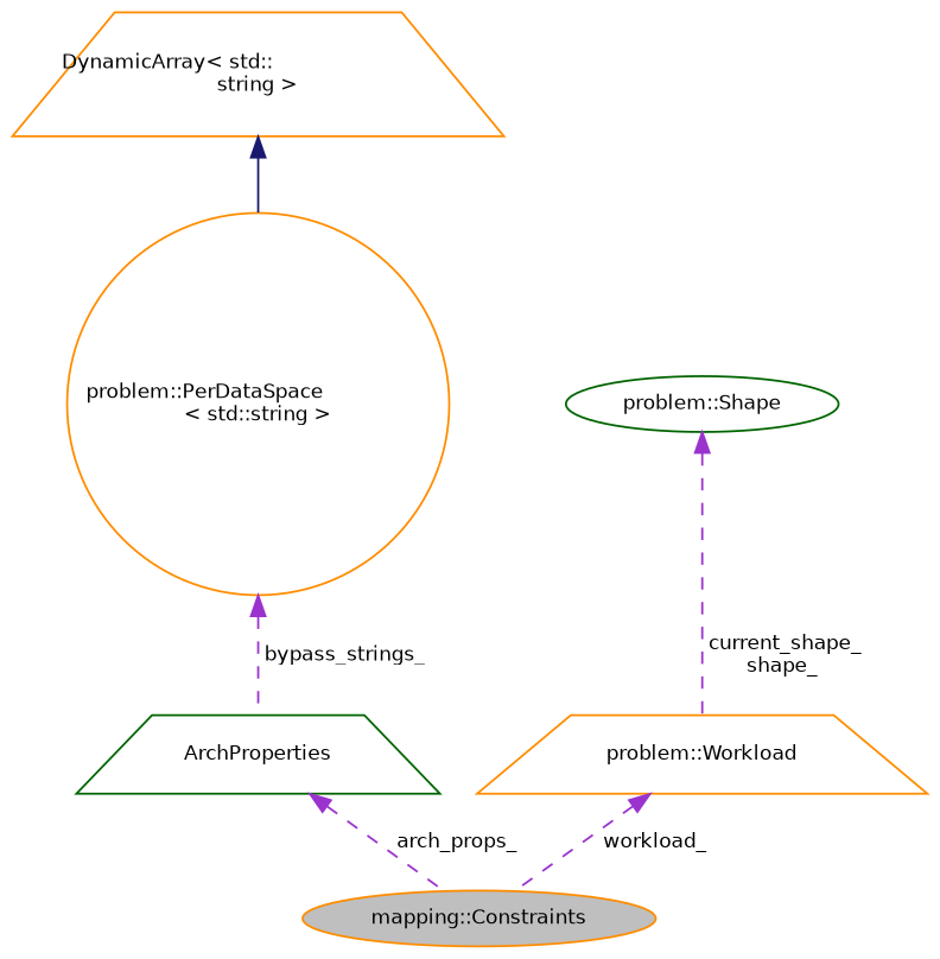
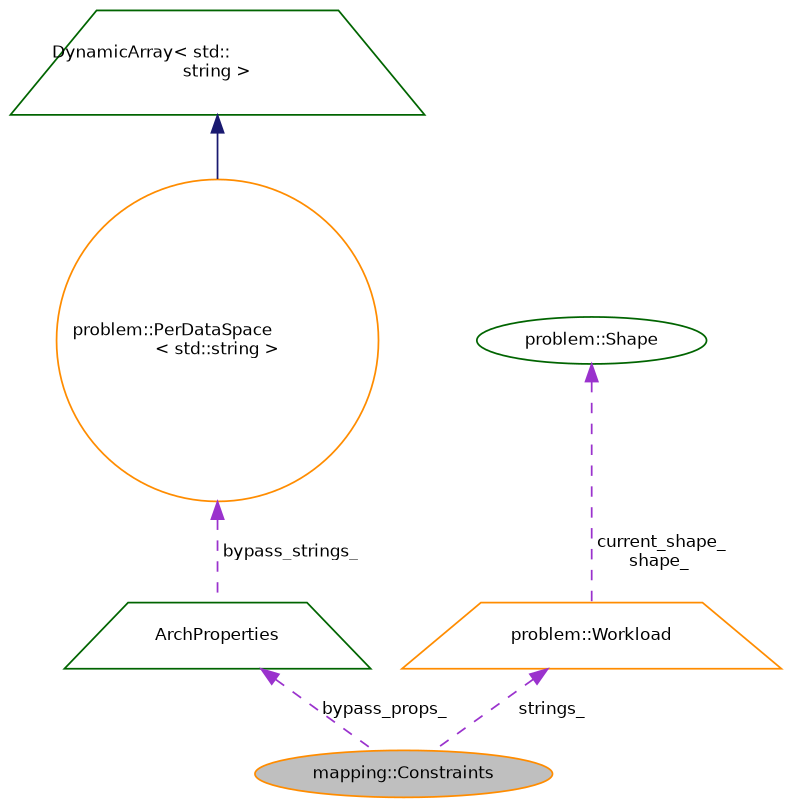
  digraph {
    node [color=darkorange fillcolor=white fontname=Helvetica fontsize=10 shape=trapezium style=filled]
    edge [color=darkorchid3 dir=back fontname=Helvetica fontsize=10 labelfontname=Helvetica labelfontsize=10 style=dashed]
    n1 [fillcolor=grey75 fontcolor=black height=0.2 label="mapping::Constraints" shape=ellipse width=0.4]
    n2 [color=darkgreen height=0.2 label=ArchProperties width=0.4]
    n3 [height=0.2 label="problem::PerDataSpace\l\< std::string \>" shape=circle width=0.4]
-   n4 [height=0.2 label="DynamicArray\< std::\lstring \>" width=0.4]
+   n4 [color=darkgreen height=0.2 label="DynamicArray\< std::\lstring \>" width=0.4]
    n5 [height=0.2 label="problem::Workload" width=0.4]
    n6 [color=darkgreen height=0.2 label="problem::Shape" shape=ellipse width=0.4]
-   n2 -> n1 [label=" arch_props_"]
+   n2 -> n1 [label=" bypass_props_"]
    n3 -> n2 [label=" bypass_strings_"]
    n4 -> n3 [color=midnightblue style=solid]
-   n5 -> n1 [label=" workload_"]
+   n5 -> n1 [label=" strings_"]
    n6 -> n5 [label=" current_shape_\nshape_"]
  }
